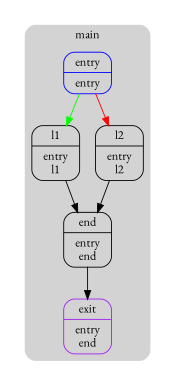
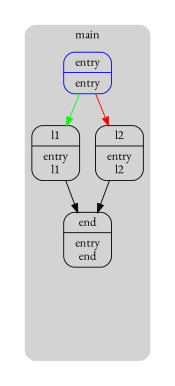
  digraph {
    compound=true
    fontname="EB Garamond"
    node [color=black shape=Mrecord fontname="EB Garamond"]
    edge [fontname="EB Garamond"]
    n1 [color=blue label="{entry|entry}"]
    n2 [label="{l1|entry\nl1}"]
    n3 [label="{l2|entry\nl2}"]
    n4 [label="{end|entry\nend}"]
-   n5 [color=purple label="{exit|entry\nend}"]
    subgraph cluster_1 {
      peripheries=0
      subgraph cluster_2 {
        peripheries=0
        subgraph cluster_3 {
          bgcolor=lightgray
          color=darkgray
          label=main
          peripheries=0
          style=rounded
          n1
          n2
          n3
          n4
-         n5
        }
      }
    }
    n1 -> n2 [color=green]
    n1 -> n3 [color=red]
    n2 -> n4
    n3 -> n4
-   n4 -> n5 [color=black]
  }
